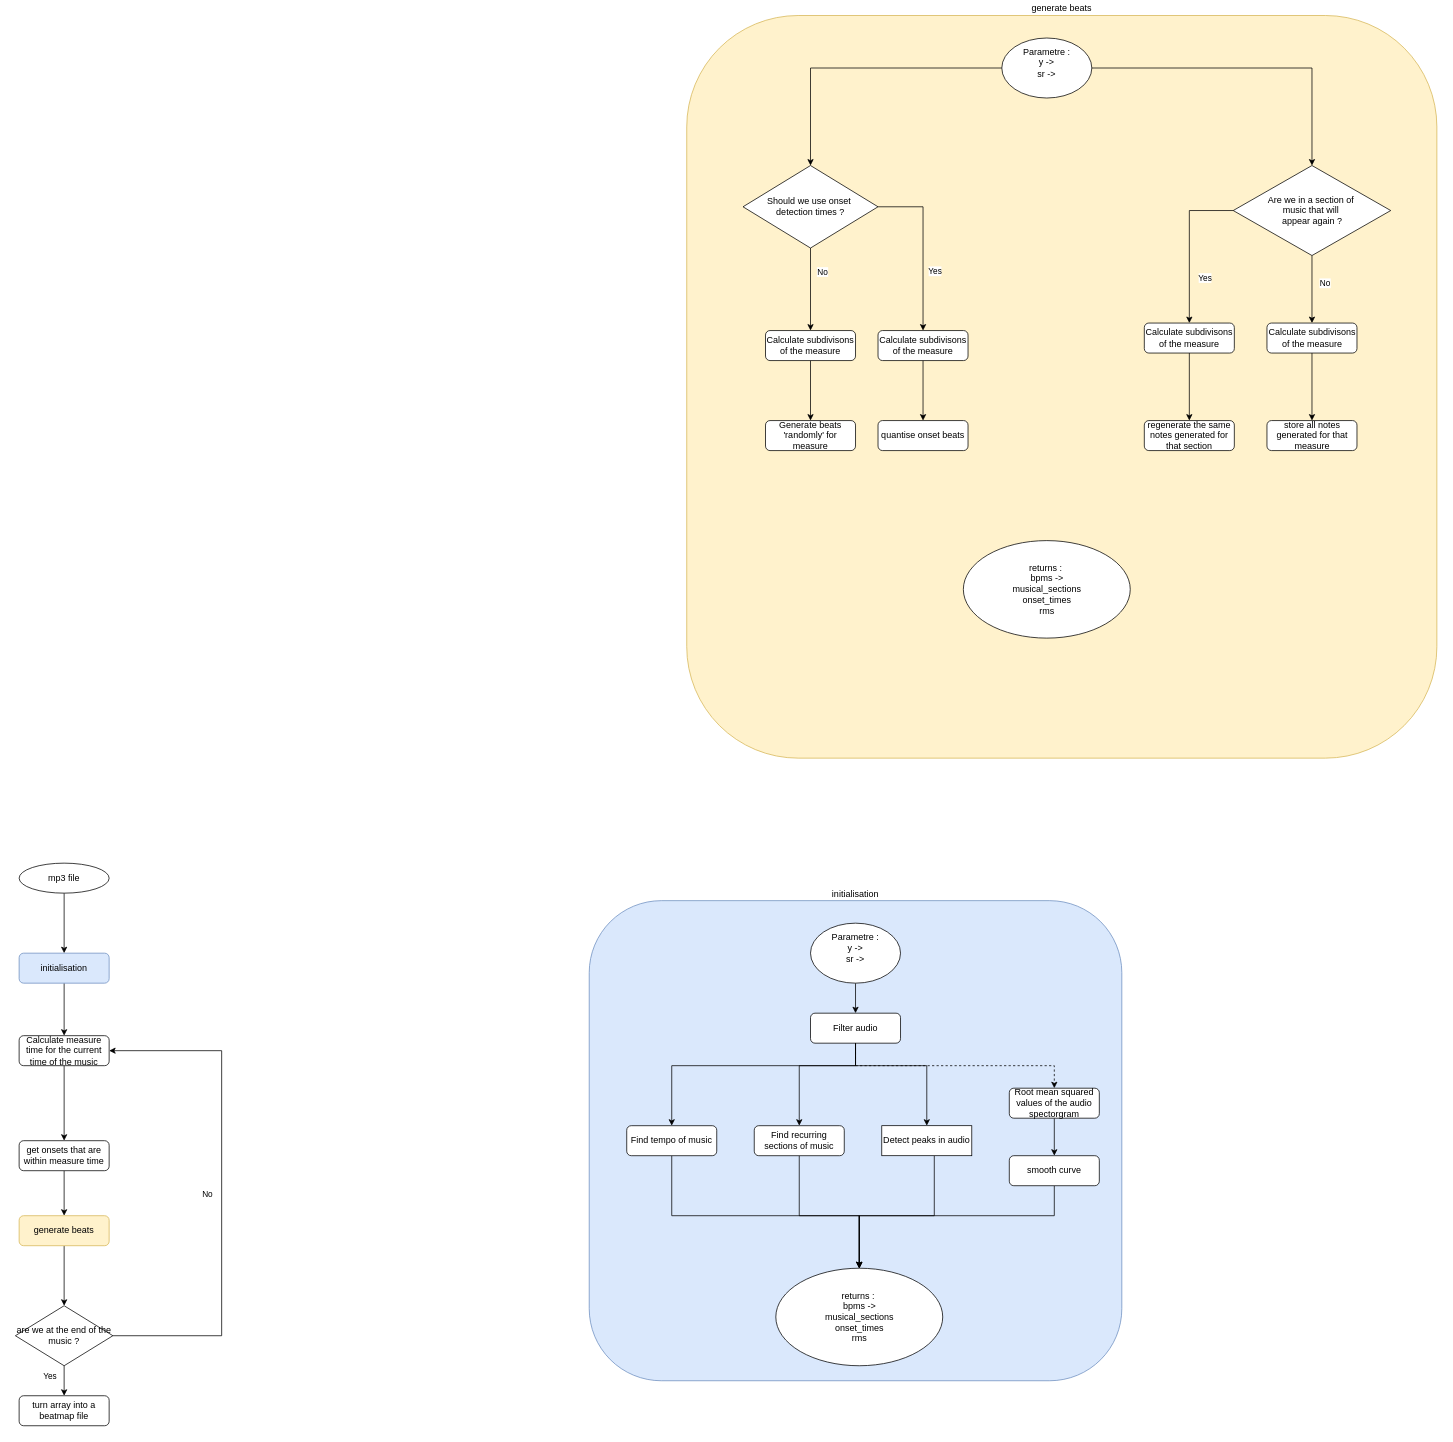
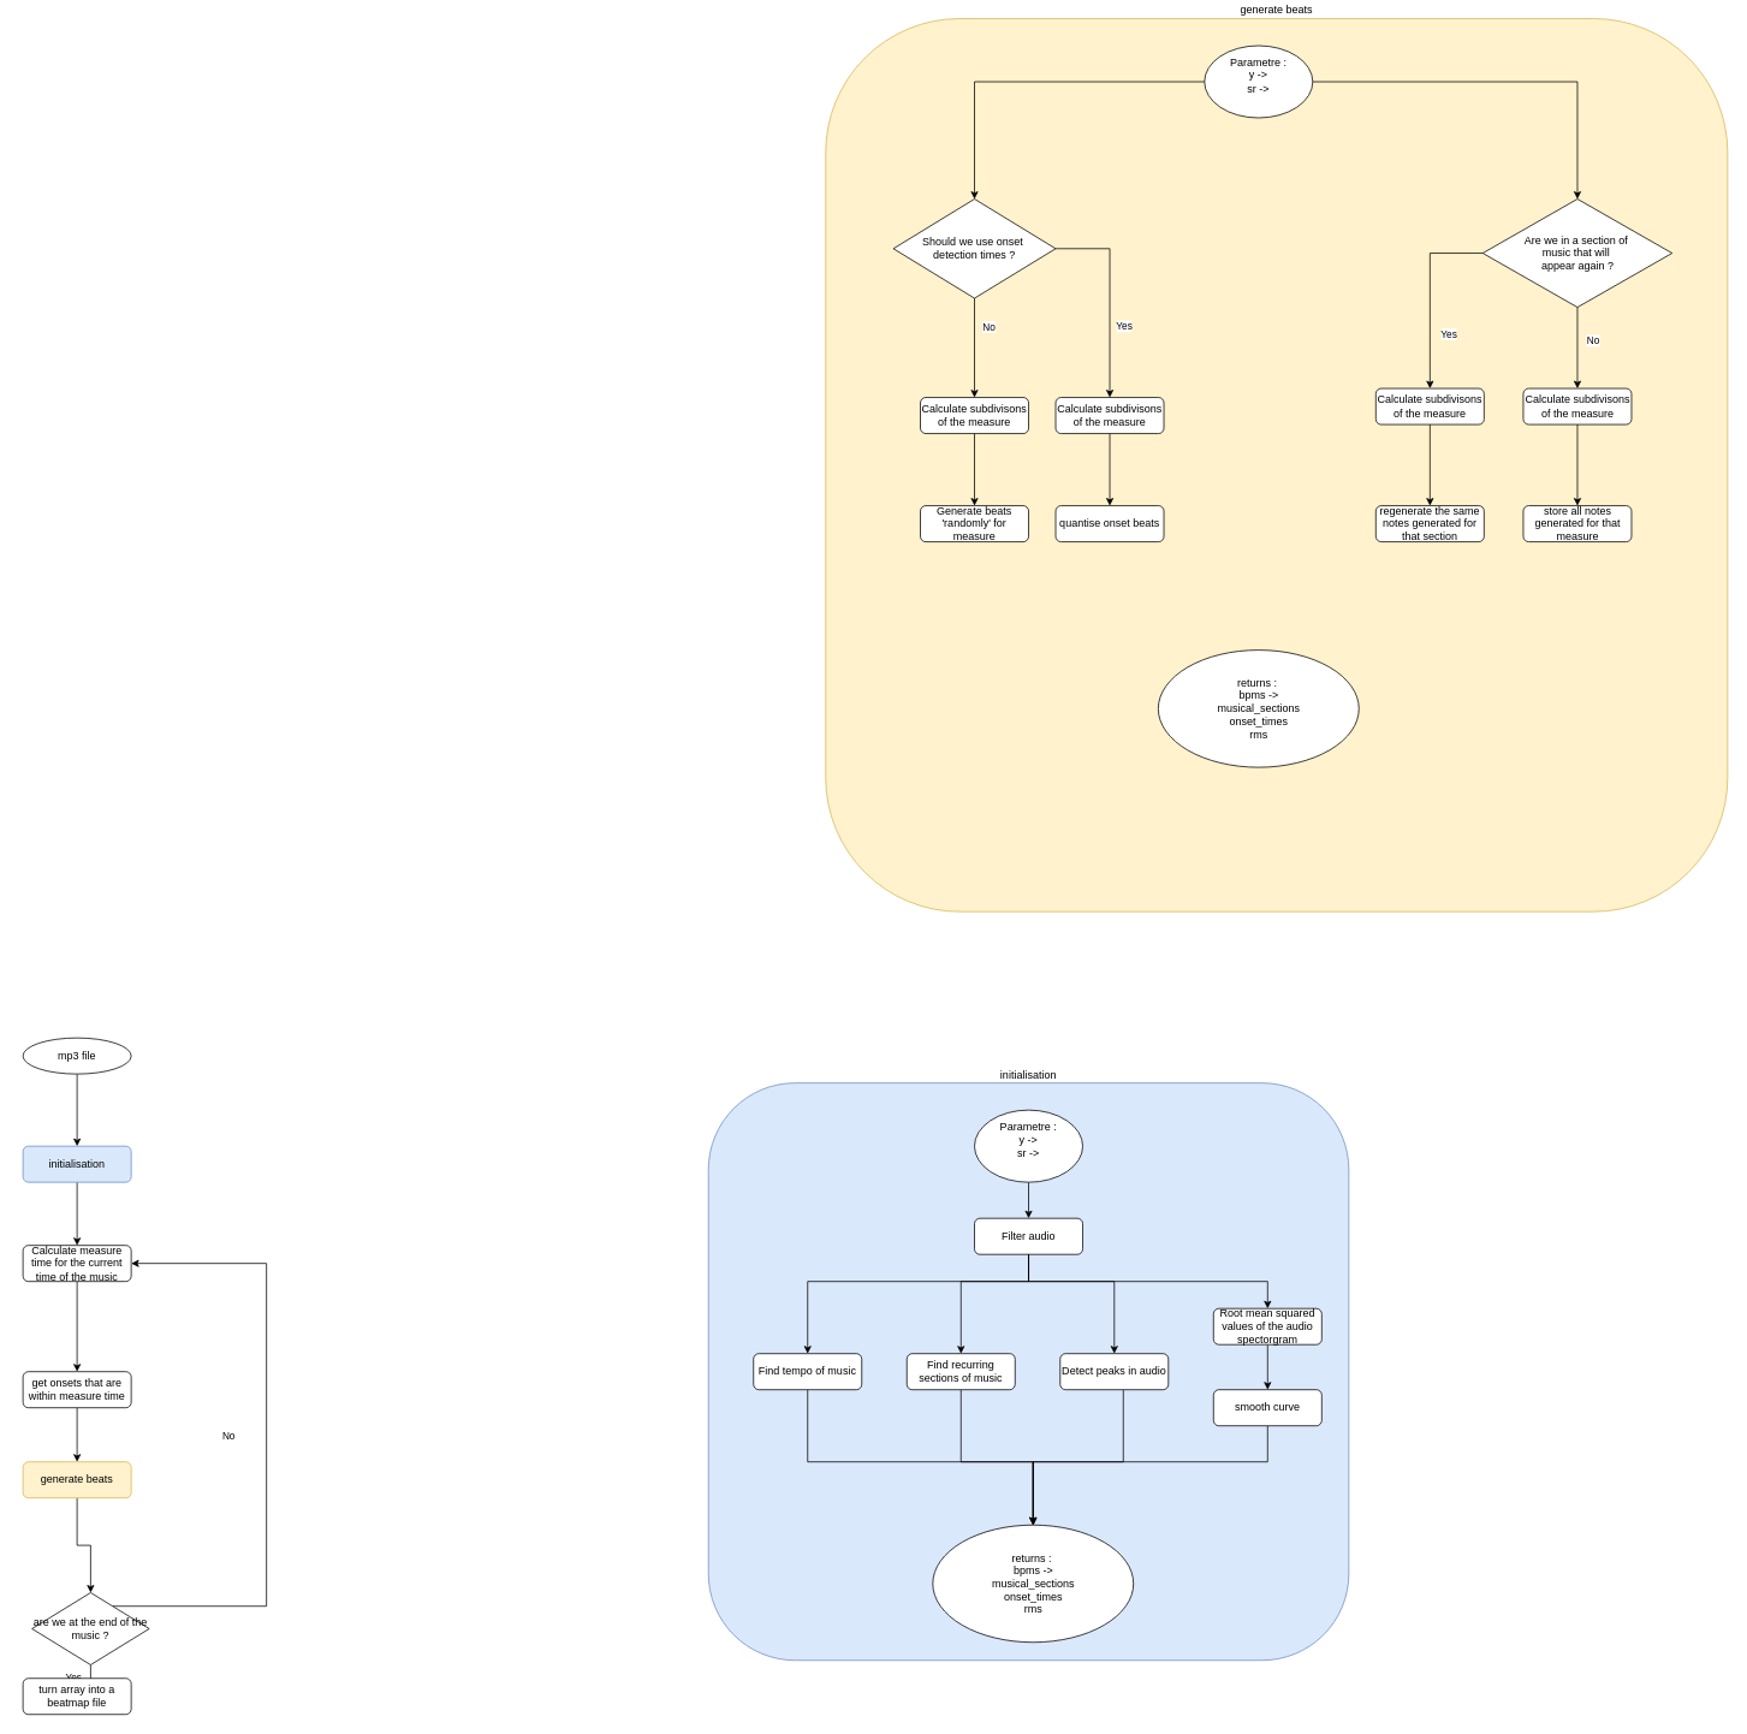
  <mxCell id="0" />
  <mxCell id="1" parent="0" />
  <mxCell id="2" value="initialisation" style="rounded=1;whiteSpace=wrap;html=1;fontSize=12;glass=0;strokeWidth=1;shadow=0;align=center;labelPosition=center;verticalLabelPosition=top;verticalAlign=bottom;fillColor=#dae8fc;strokeColor=#6c8ebf;" vertex="1" parent="1"><mxGeometry x="785" y="1200" width="710" height="640" as="geometry" /></mxCell>
  <mxCell id="3" style="edgeStyle=orthogonalEdgeStyle;rounded=0;orthogonalLoop=1;jettySize=auto;html=1;" edge="1" parent="1" source="4" target="27"><mxGeometry relative="1" as="geometry" /></mxCell>
  <mxCell id="4" value="initialisation" style="rounded=1;whiteSpace=wrap;html=1;fontSize=12;glass=0;strokeWidth=1;shadow=0;fillColor=#dae8fc;strokeColor=#6c8ebf;" vertex="1" parent="1"><mxGeometry x="25" y="1270" width="120" height="40" as="geometry" /></mxCell>
  <mxCell id="5" style="edgeStyle=orthogonalEdgeStyle;rounded=0;orthogonalLoop=1;jettySize=auto;html=1;entryX=0.5;entryY=0;entryDx=0;entryDy=0;" edge="1" parent="1" source="7" target="11"><mxGeometry relative="1" as="geometry"><Array as="points"><mxPoint x="1140" y="1420" /><mxPoint x="895" y="1420" /></Array></mxGeometry></mxCell>
  <mxCell id="6" style="edgeStyle=orthogonalEdgeStyle;rounded=0;orthogonalLoop=1;jettySize=auto;html=1;entryX=0.5;entryY=0;entryDx=0;entryDy=0;" edge="1" parent="1" source="7" target="13"><mxGeometry relative="1" as="geometry"><Array as="points"><mxPoint x="1140" y="1420" /><mxPoint x="1065" y="1420" /></Array></mxGeometry></mxCell>
  <mxCell id="7" value="Filter audio" style="rounded=1;whiteSpace=wrap;html=1;fontSize=12;glass=0;strokeWidth=1;shadow=0;" vertex="1" parent="1"><mxGeometry x="1080" y="1350" width="120" height="40" as="geometry" /></mxCell>
  <mxCell id="8" style="edgeStyle=orthogonalEdgeStyle;rounded=0;orthogonalLoop=1;jettySize=auto;html=1;entryX=0.5;entryY=0;entryDx=0;entryDy=0;" edge="1" parent="1" source="9" target="4"><mxGeometry relative="1" as="geometry" /></mxCell>
  <mxCell id="9" value="mp3 file" style="ellipse;whiteSpace=wrap;html=1;" vertex="1" parent="1"><mxGeometry x="25" y="1150" width="120" height="40" as="geometry" /></mxCell>
  <mxCell id="10" style="edgeStyle=orthogonalEdgeStyle;rounded=0;orthogonalLoop=1;jettySize=auto;html=1;" edge="1" parent="1" source="11" target="24"><mxGeometry relative="1" as="geometry"><Array as="points"><mxPoint x="895" y="1620" /><mxPoint x="1145" y="1620" /></Array></mxGeometry></mxCell>
  <mxCell id="11" value="Find tempo of music" style="rounded=1;whiteSpace=wrap;html=1;fontSize=12;glass=0;strokeWidth=1;shadow=0;" vertex="1" parent="1"><mxGeometry x="835" y="1500" width="120" height="40" as="geometry" /></mxCell>
  <mxCell id="12" style="edgeStyle=orthogonalEdgeStyle;rounded=0;orthogonalLoop=1;jettySize=auto;html=1;" edge="1" parent="1" source="13" target="24"><mxGeometry relative="1" as="geometry"><Array as="points"><mxPoint x="1065" y="1620" /><mxPoint x="1145" y="1620" /></Array></mxGeometry></mxCell>
  <mxCell id="13" value="Find recurring sections of music" style="rounded=1;whiteSpace=wrap;html=1;fontSize=12;glass=0;strokeWidth=1;shadow=0;" vertex="1" parent="1"><mxGeometry x="1005" y="1500" width="120" height="40" as="geometry" /></mxCell>
  <mxCell id="14" style="edgeStyle=orthogonalEdgeStyle;rounded=0;orthogonalLoop=1;jettySize=auto;html=1;exitX=0.5;exitY=1;exitDx=0;exitDy=0;" edge="1" parent="1" source="7" target="16"><mxGeometry relative="1" as="geometry"><Array as="points"><mxPoint x="1140" y="1420" /><mxPoint x="1235" y="1420" /></Array></mxGeometry></mxCell>
  <mxCell id="15" style="edgeStyle=orthogonalEdgeStyle;rounded=0;orthogonalLoop=1;jettySize=auto;html=1;entryX=0.5;entryY=0;entryDx=0;entryDy=0;" edge="1" parent="1" source="16" target="24"><mxGeometry relative="1" as="geometry"><Array as="points"><mxPoint x="1245" y="1620" /><mxPoint x="1145" y="1620" /></Array></mxGeometry></mxCell>
- <mxCell id="16" value="Detect peaks in audio" style="whiteSpace=wrap;html=1;fontSize=12;glass=0;strokeWidth=1;shadow=0;rounded=0;" vertex="1" parent="1"><mxGeometry x="1175" y="1500" width="120" height="40" as="geometry" /></mxCell>
+ <mxCell id="16" value="Detect peaks in audio" style="rounded=1;whiteSpace=wrap;html=1;fontSize=12;glass=0;strokeWidth=1;shadow=0;" vertex="1" parent="1"><mxGeometry x="1175" y="1500" width="120" height="40" as="geometry" /></mxCell>
  <mxCell id="17" style="edgeStyle=orthogonalEdgeStyle;rounded=0;orthogonalLoop=1;jettySize=auto;html=1;" edge="1" parent="1" source="18" target="7"><mxGeometry relative="1" as="geometry" /></mxCell>
  <mxCell id="18" value="Parametre :&lt;br&gt;y -&amp;gt;&lt;div&gt;sr -&amp;gt;&lt;br&gt;&lt;div&gt;&lt;div&gt;&lt;br&gt;&lt;/div&gt;&lt;/div&gt;&lt;/div&gt;" style="ellipse;whiteSpace=wrap;html=1;" vertex="1" parent="1"><mxGeometry x="1080" y="1230" width="120" height="80" as="geometry" /></mxCell>
- <mxCell id="19" style="edgeStyle=orthogonalEdgeStyle;rounded=0;orthogonalLoop=1;jettySize=auto;html=1;exitX=0.5;exitY=1;exitDx=0;exitDy=0;dashed=1;" edge="1" parent="1" source="7" target="21"><mxGeometry relative="1" as="geometry"><Array as="points"><mxPoint x="1140" y="1420" /><mxPoint x="1405" y="1420" /></Array></mxGeometry></mxCell>
+ <mxCell id="19" style="edgeStyle=orthogonalEdgeStyle;rounded=0;orthogonalLoop=1;jettySize=auto;html=1;exitX=0.5;exitY=1;exitDx=0;exitDy=0;" edge="1" parent="1" source="7" target="21"><mxGeometry relative="1" as="geometry"><Array as="points"><mxPoint x="1140" y="1420" /><mxPoint x="1405" y="1420" /></Array></mxGeometry></mxCell>
  <mxCell id="20" style="edgeStyle=orthogonalEdgeStyle;rounded=0;orthogonalLoop=1;jettySize=auto;html=1;" edge="1" parent="1" source="21" target="23"><mxGeometry relative="1" as="geometry" /></mxCell>
  <mxCell id="21" value="Root mean squared values of the audio spectorgram" style="rounded=1;whiteSpace=wrap;html=1;fontSize=12;glass=0;strokeWidth=1;shadow=0;" vertex="1" parent="1"><mxGeometry x="1345" y="1450" width="120" height="40" as="geometry" /></mxCell>
  <mxCell id="22" style="edgeStyle=orthogonalEdgeStyle;rounded=0;orthogonalLoop=1;jettySize=auto;html=1;entryX=0.5;entryY=0;entryDx=0;entryDy=0;" edge="1" parent="1" source="23" target="24"><mxGeometry relative="1" as="geometry"><Array as="points"><mxPoint x="1405" y="1620" /><mxPoint x="1145" y="1620" /></Array></mxGeometry></mxCell>
  <mxCell id="23" value="smooth curve" style="rounded=1;whiteSpace=wrap;html=1;fontSize=12;glass=0;strokeWidth=1;shadow=0;" vertex="1" parent="1"><mxGeometry x="1345" y="1540" width="120" height="40" as="geometry" /></mxCell>
  <mxCell id="24" value="returns :&amp;nbsp;&lt;div&gt;bpms -&amp;gt;&lt;br&gt;musical_sections&lt;br&gt;onset_times&lt;br&gt;rms&lt;/div&gt;" style="ellipse;whiteSpace=wrap;html=1;" vertex="1" parent="1"><mxGeometry x="1033.75" y="1690" width="222.5" height="130" as="geometry" /></mxCell>
  <mxCell id="25" style="edgeStyle=orthogonalEdgeStyle;rounded=0;orthogonalLoop=1;jettySize=auto;html=1;exitX=0.5;exitY=1;exitDx=0;exitDy=0;" edge="1" parent="1" source="7" target="7"><mxGeometry relative="1" as="geometry" /></mxCell>
  <mxCell id="26" style="edgeStyle=orthogonalEdgeStyle;rounded=0;orthogonalLoop=1;jettySize=auto;html=1;entryX=0.5;entryY=0;entryDx=0;entryDy=0;" edge="1" parent="1" source="27" target="29"><mxGeometry relative="1" as="geometry" /></mxCell>
  <mxCell id="27" value="Calculate measure time for the current time of the music" style="rounded=1;whiteSpace=wrap;html=1;fontSize=12;glass=0;strokeWidth=1;shadow=0;" vertex="1" parent="1"><mxGeometry x="25" y="1380" width="120" height="40" as="geometry" /></mxCell>
  <mxCell id="28" style="edgeStyle=orthogonalEdgeStyle;rounded=0;orthogonalLoop=1;jettySize=auto;html=1;" edge="1" parent="1" source="29" target="31"><mxGeometry relative="1" as="geometry" /></mxCell>
  <mxCell id="29" value="get onsets that are within measure time" style="rounded=1;whiteSpace=wrap;html=1;fontSize=12;glass=0;strokeWidth=1;shadow=0;" vertex="1" parent="1"><mxGeometry x="25" y="1520" width="120" height="40" as="geometry" /></mxCell>
  <mxCell id="30" style="edgeStyle=orthogonalEdgeStyle;rounded=0;orthogonalLoop=1;jettySize=auto;html=1;entryX=0.5;entryY=0;entryDx=0;entryDy=0;" edge="1" parent="1" source="31" target="57"><mxGeometry relative="1" as="geometry" /></mxCell>
  <mxCell id="31" value="generate beats" style="rounded=1;whiteSpace=wrap;html=1;fontSize=12;glass=0;strokeWidth=1;shadow=0;fillColor=#fff2cc;strokeColor=#d6b656;" vertex="1" parent="1"><mxGeometry x="25" y="1620" width="120" height="40" as="geometry" /></mxCell>
  <mxCell id="32" value="generate beats" style="rounded=1;whiteSpace=wrap;html=1;fontSize=12;glass=0;strokeWidth=1;shadow=0;align=center;labelPosition=center;verticalLabelPosition=top;verticalAlign=bottom;fillColor=#fff2cc;strokeColor=#d6b656;" vertex="1" parent="1"><mxGeometry x="915" y="20" width="1000" height="990" as="geometry" /></mxCell>
  <mxCell id="33" value="Generate beats 'randomly' for measure" style="rounded=1;whiteSpace=wrap;html=1;fontSize=12;glass=0;strokeWidth=1;shadow=0;" vertex="1" parent="1"><mxGeometry x="1020" y="560" width="120" height="40" as="geometry" /></mxCell>
  <mxCell id="34" style="edgeStyle=orthogonalEdgeStyle;rounded=0;orthogonalLoop=1;jettySize=auto;html=1;entryX=0.5;entryY=0;entryDx=0;entryDy=0;" edge="1" parent="1" source="36" target="48"><mxGeometry relative="1" as="geometry" /></mxCell>
  <mxCell id="35" style="edgeStyle=orthogonalEdgeStyle;rounded=0;orthogonalLoop=1;jettySize=auto;html=1;" edge="1" parent="1" source="36" target="43"><mxGeometry relative="1" as="geometry" /></mxCell>
  <mxCell id="36" value="Parametre :&lt;br&gt;y -&amp;gt;&lt;div&gt;sr -&amp;gt;&lt;br&gt;&lt;div&gt;&lt;div&gt;&lt;br&gt;&lt;/div&gt;&lt;/div&gt;&lt;/div&gt;" style="ellipse;whiteSpace=wrap;html=1;" vertex="1" parent="1"><mxGeometry x="1335" y="50" width="120" height="80" as="geometry" /></mxCell>
  <mxCell id="37" value="returns :&amp;nbsp;&lt;div&gt;bpms -&amp;gt;&lt;br&gt;musical_sections&lt;br&gt;onset_times&lt;br&gt;rms&lt;/div&gt;" style="ellipse;whiteSpace=wrap;html=1;" vertex="1" parent="1"><mxGeometry x="1283.75" y="720" width="222.5" height="130" as="geometry" /></mxCell>
  <mxCell id="38" style="edgeStyle=orthogonalEdgeStyle;rounded=0;orthogonalLoop=1;jettySize=auto;html=1;exitX=0.5;exitY=1;exitDx=0;exitDy=0;" edge="1" parent="1" source="33" target="33"><mxGeometry relative="1" as="geometry" /></mxCell>
  <mxCell id="39" style="edgeStyle=orthogonalEdgeStyle;rounded=0;orthogonalLoop=1;jettySize=auto;html=1;" edge="1" parent="1" source="43" target="50"><mxGeometry relative="1" as="geometry" /></mxCell>
  <mxCell id="40" style="edgeStyle=orthogonalEdgeStyle;rounded=0;orthogonalLoop=1;jettySize=auto;html=1;entryX=0.5;entryY=0;entryDx=0;entryDy=0;" edge="1" parent="1" source="43" target="60"><mxGeometry relative="1" as="geometry"><Array as="points"><mxPoint x="1230" y="275" /></Array></mxGeometry></mxCell>
  <mxCell id="41" value="No" style="edgeLabel;html=1;align=center;verticalAlign=middle;resizable=0;points=[];" vertex="1" connectable="0" parent="40"><mxGeometry x="0.302" y="3" relative="1" as="geometry"><mxPoint x="-138" as="offset" /></mxGeometry></mxCell>
  <mxCell id="42" value="Yes" style="edgeLabel;html=1;align=center;verticalAlign=middle;resizable=0;points=[];" vertex="1" connectable="0" parent="40"><mxGeometry x="0.139" y="1" relative="1" as="geometry"><mxPoint x="14" y="17" as="offset" /></mxGeometry></mxCell>
  <mxCell id="43" value="Should we use onset&amp;nbsp;&lt;div&gt;detection times ?&lt;/div&gt;" style="rhombus;whiteSpace=wrap;html=1;" vertex="1" parent="1"><mxGeometry x="990" y="220" width="180" height="110" as="geometry" /></mxCell>
  <mxCell id="44" value="quantise onset beats" style="rounded=1;whiteSpace=wrap;html=1;fontSize=12;glass=0;strokeWidth=1;shadow=0;" vertex="1" parent="1"><mxGeometry x="1170" y="560" width="120" height="40" as="geometry" /></mxCell>
  <mxCell id="45" style="edgeStyle=orthogonalEdgeStyle;rounded=0;orthogonalLoop=1;jettySize=auto;html=1;entryX=0.5;entryY=0;entryDx=0;entryDy=0;" edge="1" parent="1" source="63" target="51"><mxGeometry relative="1" as="geometry"><Array as="points"><mxPoint x="1585" y="560" /></Array></mxGeometry></mxCell>
  <mxCell id="46" style="edgeStyle=orthogonalEdgeStyle;rounded=0;orthogonalLoop=1;jettySize=auto;html=1;entryX=0.5;entryY=0;entryDx=0;entryDy=0;" edge="1" parent="1" source="48" target="65"><mxGeometry relative="1" as="geometry" /></mxCell>
  <mxCell id="47" value="No" style="edgeLabel;html=1;align=center;verticalAlign=middle;resizable=0;points=[];" vertex="1" connectable="0" parent="46"><mxGeometry x="-0.207" y="2" relative="1" as="geometry"><mxPoint x="15" as="offset" /></mxGeometry></mxCell>
  <mxCell id="48" value="Are we in a section of&amp;nbsp;&lt;div&gt;music that&amp;nbsp;&lt;span style=&quot;background-color: initial;&quot;&gt;will&amp;nbsp;&lt;/span&gt;&lt;/div&gt;&lt;div&gt;&lt;span style=&quot;background-color: initial;&quot;&gt;appear again ?&lt;/span&gt;&lt;/div&gt;" style="rhombus;whiteSpace=wrap;html=1;" vertex="1" parent="1"><mxGeometry x="1643.5" y="220" width="210" height="120" as="geometry" /></mxCell>
  <mxCell id="49" style="edgeStyle=orthogonalEdgeStyle;rounded=0;orthogonalLoop=1;jettySize=auto;html=1;" edge="1" parent="1" source="50" target="33"><mxGeometry relative="1" as="geometry" /></mxCell>
  <mxCell id="50" value="Calculate subdivisons of the measure" style="rounded=1;whiteSpace=wrap;html=1;fontSize=12;glass=0;strokeWidth=1;shadow=0;" vertex="1" parent="1"><mxGeometry x="1020" y="440" width="120" height="40" as="geometry" /></mxCell>
  <mxCell id="51" value="regenerate the same notes generated for that section" style="rounded=1;whiteSpace=wrap;html=1;fontSize=12;glass=0;strokeWidth=1;shadow=0;" vertex="1" parent="1"><mxGeometry x="1525" y="560" width="120" height="40" as="geometry" /></mxCell>
  <mxCell id="52" value="store all notes generated for that measure" style="rounded=1;whiteSpace=wrap;html=1;fontSize=12;glass=0;strokeWidth=1;shadow=0;" vertex="1" parent="1"><mxGeometry x="1688.5" y="560" width="120" height="40" as="geometry" /></mxCell>
  <mxCell id="53" style="edgeStyle=orthogonalEdgeStyle;rounded=0;orthogonalLoop=1;jettySize=auto;html=1;entryX=1;entryY=0.5;entryDx=0;entryDy=0;" edge="1" parent="1" source="57" target="27"><mxGeometry relative="1" as="geometry"><mxPoint x="275" y="1370" as="targetPoint" /><Array as="points"><mxPoint x="295" y="1780" /><mxPoint x="295" y="1400" /></Array></mxGeometry></mxCell>
  <mxCell id="54" value="No" style="edgeLabel;html=1;align=center;verticalAlign=middle;resizable=0;points=[];" vertex="1" connectable="0" parent="53"><mxGeometry x="-0.804" y="3" relative="1" as="geometry"><mxPoint x="59" y="-187" as="offset" /></mxGeometry></mxCell>
  <mxCell id="55" style="edgeStyle=orthogonalEdgeStyle;rounded=0;orthogonalLoop=1;jettySize=auto;html=1;entryX=0.5;entryY=0;entryDx=0;entryDy=0;" edge="1" parent="1" source="57" target="58"><mxGeometry relative="1" as="geometry"><mxPoint x="125" y="1850" as="targetPoint" /></mxGeometry></mxCell>
  <mxCell id="56" value="Yes" style="edgeLabel;html=1;align=center;verticalAlign=middle;resizable=0;points=[];" vertex="1" connectable="0" parent="55"><mxGeometry x="-0.342" y="2" relative="1" as="geometry"><mxPoint x="-22" as="offset" /></mxGeometry></mxCell>
- <mxCell id="57" value="are we at the end of the music ?" style="rhombus;whiteSpace=wrap;html=1;" vertex="1" parent="1"><mxGeometry x="20" y="1740" width="130" height="80" as="geometry" /></mxCell>
+ <mxCell id="57" value="are we at the end of the music ?" style="rhombus;whiteSpace=wrap;html=1;" vertex="1" parent="1"><mxGeometry x="35" y="1765" width="130" height="80" as="geometry" /></mxCell>
  <mxCell id="58" value="turn array into a beatmap file" style="rounded=1;whiteSpace=wrap;html=1;fontSize=12;glass=0;strokeWidth=1;shadow=0;" vertex="1" parent="1"><mxGeometry x="25" y="1860" width="120" height="40" as="geometry" /></mxCell>
  <mxCell id="59" style="edgeStyle=orthogonalEdgeStyle;rounded=0;orthogonalLoop=1;jettySize=auto;html=1;" edge="1" parent="1" source="60" target="44"><mxGeometry relative="1" as="geometry" /></mxCell>
  <mxCell id="60" value="Calculate subdivisons of the measure" style="rounded=1;whiteSpace=wrap;html=1;fontSize=12;glass=0;strokeWidth=1;shadow=0;" vertex="1" parent="1"><mxGeometry x="1170" y="440" width="120" height="40" as="geometry" /></mxCell>
  <mxCell id="61" value="" style="edgeStyle=orthogonalEdgeStyle;rounded=0;orthogonalLoop=1;jettySize=auto;html=1;entryX=0.5;entryY=0;entryDx=0;entryDy=0;" edge="1" parent="1" source="48" target="63"><mxGeometry relative="1" as="geometry"><mxPoint x="1644" y="280" as="sourcePoint" /><mxPoint x="1585" y="560" as="targetPoint" /><Array as="points"><mxPoint x="1585" y="280" /></Array></mxGeometry></mxCell>
  <mxCell id="62" value="Yes" style="edgeLabel;html=1;align=center;verticalAlign=middle;resizable=0;points=[];" vertex="1" connectable="0" parent="61"><mxGeometry x="-0.145" y="3" relative="1" as="geometry"><mxPoint x="17" y="59" as="offset" /></mxGeometry></mxCell>
  <mxCell id="63" value="Calculate subdivisons of the measure" style="rounded=1;whiteSpace=wrap;html=1;fontSize=12;glass=0;strokeWidth=1;shadow=0;" vertex="1" parent="1"><mxGeometry x="1525" y="430" width="120" height="40" as="geometry" /></mxCell>
  <mxCell id="64" style="edgeStyle=orthogonalEdgeStyle;rounded=0;orthogonalLoop=1;jettySize=auto;html=1;entryX=0.5;entryY=0;entryDx=0;entryDy=0;" edge="1" parent="1" source="65" target="52"><mxGeometry relative="1" as="geometry" /></mxCell>
  <mxCell id="65" value="Calculate subdivisons of the measure" style="rounded=1;whiteSpace=wrap;html=1;fontSize=12;glass=0;strokeWidth=1;shadow=0;" vertex="1" parent="1"><mxGeometry x="1688.5" y="430" width="120" height="40" as="geometry" /></mxCell>
